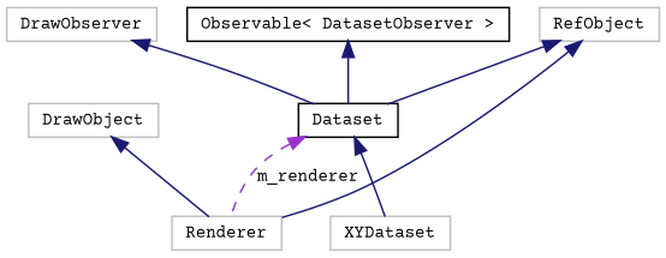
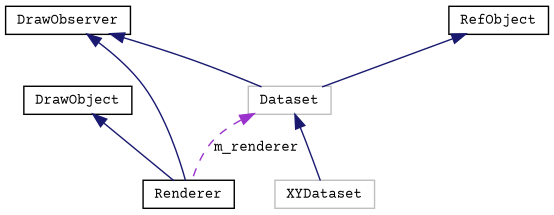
  digraph {
    fontname="Courier Prime"
    node [color=black fontname="Courier Prime" fontsize=10 shape=record]
    edge [color=midnightblue dir=back fontname="Courier Prime" fontsize=10 labelfontname=FreeSans labelfontsize=10 style=solid]
    n1 [color=grey75 height=0.2 label=XYDataset width=0.4]
-   n2 [height=0.2 label=Dataset width=0.4]
-   n3 [color=grey75 height=0.2 label=Renderer width=0.4]
-   n4 [color=grey75 height=0.2 label=RefObject width=0.4]
-   n5 [height=0.2 label="Observable\< DatasetObserver \>" width=0.4]
-   n6 [color=grey75 height=0.2 label=DrawObserver width=0.4]
-   n7 [color=grey75 height=0.2 label=DrawObject width=0.4]
+   n2 [color=grey75 height=0.2 label=Dataset width=0.4]
+   n3 [height=0.2 label=Renderer width=0.4]
+   n4 [height=0.2 label=RefObject width=0.4]
+   n6 [height=0.2 label=DrawObserver width=0.4]
+   n7 [height=0.2 label=DrawObject width=0.4]
    n2 -> n1
    n2 -> n3 [color=darkorchid3 label=m_renderer style=dashed]
    n4 -> n2
-   n4 -> n3
-   n5 -> n2
+   n6 -> n3
    n6 -> n2
    n7 -> n3
  }
